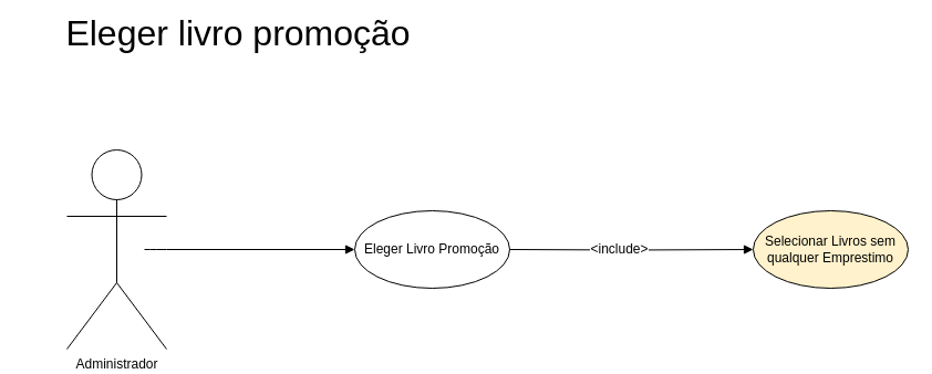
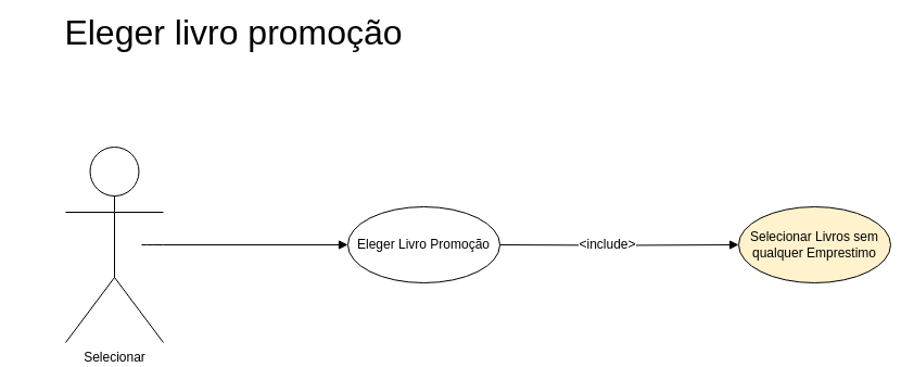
  <mxCell id="0" />
  <mxCell id="1" parent="0" />
  <mxCell id="2" value="&lt;span style=&quot;font-size: 32px&quot;&gt;Eleger livro promoção&lt;/span&gt;" style="text;html=1;strokeColor=none;fillColor=none;align=center;verticalAlign=middle;whiteSpace=wrap;rounded=0;" parent="1" vertex="1"><mxGeometry x="20" y="20" width="390" height="20" as="geometry" /></mxCell>
- <mxCell id="3" value="Administrador" style="shape=umlActor;verticalLabelPosition=bottom;labelBackgroundColor=#ffffff;verticalAlign=top;html=1;outlineConnect=0;" parent="1" vertex="1"><mxGeometry x="60" y="135" width="90" height="180" as="geometry" /></mxCell>
+ <mxCell id="3" value="Selecionar" style="shape=umlActor;verticalLabelPosition=bottom;labelBackgroundColor=#ffffff;verticalAlign=top;html=1;outlineConnect=0;" parent="1" vertex="1"><mxGeometry x="60" y="135" width="90" height="180" as="geometry" /></mxCell>
  <mxCell id="4" value="Eleger Livro Promoção" style="ellipse;whiteSpace=wrap;html=1;" parent="1" vertex="1"><mxGeometry x="320" y="190" width="140" height="70" as="geometry" /></mxCell>
  <mxCell id="5" value="" style="endArrow=block;endFill=1;html=1;edgeStyle=orthogonalEdgeStyle;align=left;verticalAlign=top;" parent="1" edge="1"><mxGeometry x="-0.904" y="-15" relative="1" as="geometry"><mxPoint x="130" y="225" as="sourcePoint" /><mxPoint x="320" y="225" as="targetPoint" /><Array as="points"><mxPoint x="140" y="225" /></Array><mxPoint as="offset" /></mxGeometry></mxCell>
  <mxCell id="6" value="Selecionar Livros sem qualquer Emprestimo" style="ellipse;whiteSpace=wrap;html=1;fillColor=#fff2cc;" parent="1" vertex="1"><mxGeometry x="680" y="190" width="140" height="70" as="geometry" /></mxCell>
  <mxCell id="7" value="" style="endArrow=block;endFill=1;html=1;edgeStyle=orthogonalEdgeStyle;align=left;verticalAlign=top;entryX=0;entryY=0.5;entryDx=0;entryDy=0;" parent="1" target="6" edge="1"><mxGeometry x="-1" relative="1" as="geometry"><mxPoint x="460" y="225" as="sourcePoint" /><mxPoint x="620" y="225" as="targetPoint" /></mxGeometry></mxCell>
  <mxCell id="8" value="&amp;lt;include&amp;gt;" style="text;html=1;resizable=0;points=[];align=center;verticalAlign=middle;labelBackgroundColor=#ffffff;" parent="7" vertex="1" connectable="0"><mxGeometry x="-0.113" y="1" relative="1" as="geometry"><mxPoint as="offset" /></mxGeometry></mxCell>
